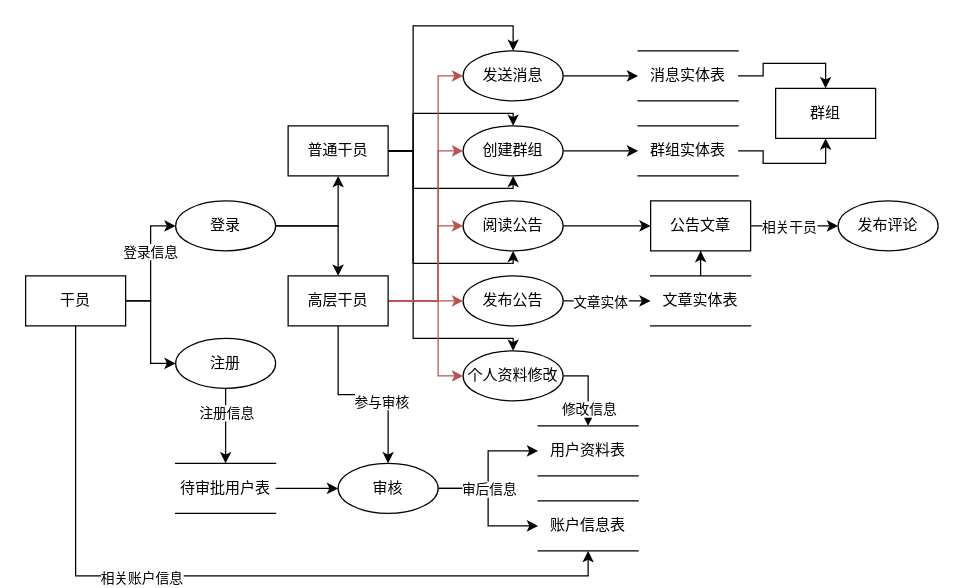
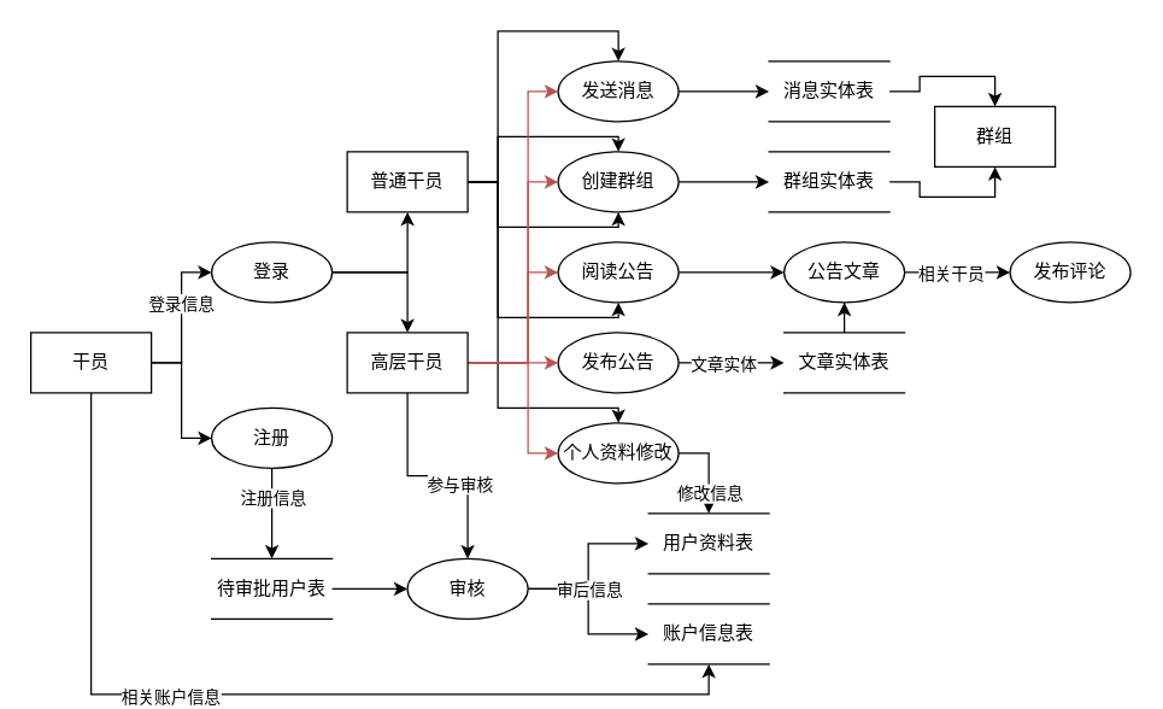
  <mxCell id="0" />
  <mxCell id="1" parent="0" />
  <mxCell id="2" style="edgeStyle=orthogonalEdgeStyle;rounded=0;orthogonalLoop=1;jettySize=auto;html=1;entryX=0;entryY=0.5;entryDx=0;entryDy=0;" edge="1" parent="1" source="7" target="10"><mxGeometry relative="1" as="geometry" /></mxCell>
  <mxCell id="3" style="edgeStyle=orthogonalEdgeStyle;rounded=0;orthogonalLoop=1;jettySize=auto;html=1;exitX=1;exitY=0.5;exitDx=0;exitDy=0;entryX=0;entryY=0.5;entryDx=0;entryDy=0;" edge="1" parent="1" source="7" target="13"><mxGeometry relative="1" as="geometry" /></mxCell>
  <mxCell id="4" value="登录信息" style="edgeLabel;html=1;align=center;verticalAlign=middle;resizable=0;points=[];" vertex="1" connectable="0" parent="3"><mxGeometry x="0.275" y="1" relative="1" as="geometry"><mxPoint y="4" as="offset" /></mxGeometry></mxCell>
  <mxCell id="5" style="edgeStyle=orthogonalEdgeStyle;rounded=0;orthogonalLoop=1;jettySize=auto;html=1;exitX=0.5;exitY=1;exitDx=0;exitDy=0;entryX=0.5;entryY=1;entryDx=0;entryDy=0;" edge="1" parent="1" source="7" target="14"><mxGeometry relative="1" as="geometry" /></mxCell>
  <mxCell id="6" value="相关账户信息" style="edgeLabel;html=1;align=center;verticalAlign=middle;resizable=0;points=[];" vertex="1" connectable="0" parent="5"><mxGeometry x="-0.199" y="-1" relative="1" as="geometry"><mxPoint as="offset" /></mxGeometry></mxCell>
  <mxCell id="7" value="干员" style="rounded=0;whiteSpace=wrap;html=1;" vertex="1" parent="1"><mxGeometry x="20" y="220" width="80" height="40" as="geometry" /></mxCell>
  <mxCell id="8" style="edgeStyle=orthogonalEdgeStyle;rounded=0;orthogonalLoop=1;jettySize=auto;html=1;exitX=0.5;exitY=1;exitDx=0;exitDy=0;entryX=0.5;entryY=0;entryDx=0;entryDy=0;" edge="1" parent="1" source="10" target="17"><mxGeometry relative="1" as="geometry" /></mxCell>
  <mxCell id="9" value="注册信息" style="edgeLabel;html=1;align=center;verticalAlign=middle;resizable=0;points=[];" vertex="1" connectable="0" parent="8"><mxGeometry x="-0.366" relative="1" as="geometry"><mxPoint as="offset" /></mxGeometry></mxCell>
  <mxCell id="10" value="注册" style="ellipse;whiteSpace=wrap;html=1;" vertex="1" parent="1"><mxGeometry x="140" y="270" width="80" height="40" as="geometry" /></mxCell>
  <mxCell id="11" style="edgeStyle=orthogonalEdgeStyle;rounded=0;orthogonalLoop=1;jettySize=auto;html=1;exitX=1;exitY=0.5;exitDx=0;exitDy=0;entryX=0.5;entryY=1;entryDx=0;entryDy=0;" edge="1" parent="1" source="13" target="35"><mxGeometry relative="1" as="geometry" /></mxCell>
  <mxCell id="12" style="edgeStyle=orthogonalEdgeStyle;rounded=0;orthogonalLoop=1;jettySize=auto;html=1;exitX=1;exitY=0.5;exitDx=0;exitDy=0;entryX=0.5;entryY=0;entryDx=0;entryDy=0;" edge="1" parent="1" source="13" target="43"><mxGeometry relative="1" as="geometry" /></mxCell>
  <mxCell id="13" value="登录" style="ellipse;whiteSpace=wrap;html=1;" vertex="1" parent="1"><mxGeometry x="140" y="160" width="80" height="40" as="geometry" /></mxCell>
  <mxCell id="14" value="账户信息表" style="shape=partialRectangle;whiteSpace=wrap;html=1;left=0;right=0;fillColor=none;" vertex="1" parent="1"><mxGeometry x="430" y="400" width="80" height="40" as="geometry" /></mxCell>
  <mxCell id="15" value="用户资料表" style="shape=partialRectangle;whiteSpace=wrap;html=1;left=0;right=0;fillColor=none;" vertex="1" parent="1"><mxGeometry x="430" y="340" width="80" height="40" as="geometry" /></mxCell>
  <mxCell id="16" style="edgeStyle=orthogonalEdgeStyle;rounded=0;orthogonalLoop=1;jettySize=auto;html=1;exitX=1;exitY=0.5;exitDx=0;exitDy=0;entryX=0;entryY=0.5;entryDx=0;entryDy=0;" edge="1" parent="1" source="17" target="29"><mxGeometry relative="1" as="geometry" /></mxCell>
  <mxCell id="17" value="待审批用户表" style="shape=partialRectangle;whiteSpace=wrap;html=1;left=0;right=0;fillColor=none;" vertex="1" parent="1"><mxGeometry x="140" y="370" width="80" height="40" as="geometry" /></mxCell>
  <mxCell id="18" style="edgeStyle=orthogonalEdgeStyle;rounded=0;orthogonalLoop=1;jettySize=auto;html=1;exitX=0.5;exitY=0;exitDx=0;exitDy=0;" edge="1" parent="1" source="19" target="46"><mxGeometry relative="1" as="geometry" /></mxCell>
  <mxCell id="19" value="文章实体表" style="shape=partialRectangle;whiteSpace=wrap;html=1;left=0;right=0;fillColor=none;" vertex="1" parent="1"><mxGeometry x="520" y="220" width="80" height="40" as="geometry" /></mxCell>
  <mxCell id="20" style="edgeStyle=orthogonalEdgeStyle;rounded=0;orthogonalLoop=1;jettySize=auto;html=1;exitX=1;exitY=0.5;exitDx=0;exitDy=0;entryX=0.5;entryY=0;entryDx=0;entryDy=0;" edge="1" parent="1" source="22" target="15"><mxGeometry relative="1" as="geometry" /></mxCell>
  <mxCell id="21" value="修改信息" style="edgeLabel;html=1;align=center;verticalAlign=middle;resizable=0;points=[];" vertex="1" connectable="0" parent="20"><mxGeometry x="0.197" relative="1" as="geometry"><mxPoint y="10" as="offset" /></mxGeometry></mxCell>
  <mxCell id="22" value="个人资料修改" style="ellipse;whiteSpace=wrap;html=1;" vertex="1" parent="1"><mxGeometry x="370" y="280" width="80" height="40" as="geometry" /></mxCell>
  <mxCell id="23" style="edgeStyle=orthogonalEdgeStyle;rounded=0;orthogonalLoop=1;jettySize=auto;html=1;exitX=1;exitY=0.5;exitDx=0;exitDy=0;entryX=0;entryY=0.5;entryDx=0;entryDy=0;" edge="1" parent="1" source="25" target="19"><mxGeometry relative="1" as="geometry" /></mxCell>
  <mxCell id="24" value="文章实体" style="edgeLabel;html=1;align=center;verticalAlign=middle;resizable=0;points=[];" vertex="1" connectable="0" parent="23"><mxGeometry x="-0.33" y="1" relative="1" as="geometry"><mxPoint x="6" y="1" as="offset" /></mxGeometry></mxCell>
  <mxCell id="25" value="发布公告" style="ellipse;whiteSpace=wrap;html=1;" vertex="1" parent="1"><mxGeometry x="370" y="220" width="80" height="40" as="geometry" /></mxCell>
  <mxCell id="26" style="edgeStyle=orthogonalEdgeStyle;rounded=0;orthogonalLoop=1;jettySize=auto;html=1;exitX=1;exitY=0.5;exitDx=0;exitDy=0;entryX=0;entryY=0.5;entryDx=0;entryDy=0;" edge="1" parent="1" source="29" target="15"><mxGeometry relative="1" as="geometry" /></mxCell>
  <mxCell id="27" style="edgeStyle=orthogonalEdgeStyle;rounded=0;orthogonalLoop=1;jettySize=auto;html=1;exitX=1;exitY=0.5;exitDx=0;exitDy=0;entryX=0;entryY=0.5;entryDx=0;entryDy=0;" edge="1" parent="1" source="29" target="14"><mxGeometry relative="1" as="geometry" /></mxCell>
  <mxCell id="28" value="审后信息" style="edgeLabel;html=1;align=center;verticalAlign=middle;resizable=0;points=[];" vertex="1" connectable="0" parent="27"><mxGeometry x="-0.739" y="-1" relative="1" as="geometry"><mxPoint x="26" y="-1" as="offset" /></mxGeometry></mxCell>
  <mxCell id="29" value="审核" style="ellipse;whiteSpace=wrap;html=1;" vertex="1" parent="1"><mxGeometry x="270" y="370" width="80" height="40" as="geometry" /></mxCell>
  <mxCell id="30" style="edgeStyle=orthogonalEdgeStyle;rounded=0;orthogonalLoop=1;jettySize=auto;html=1;exitX=1;exitY=0.5;exitDx=0;exitDy=0;entryX=0.5;entryY=0;entryDx=0;entryDy=0;" edge="1" parent="1" source="35" target="58"><mxGeometry relative="1" as="geometry"><Array as="points"><mxPoint x="330" y="120" /><mxPoint x="330" y="20" /><mxPoint x="410" y="20" /></Array></mxGeometry></mxCell>
  <mxCell id="31" style="edgeStyle=orthogonalEdgeStyle;rounded=0;orthogonalLoop=1;jettySize=auto;html=1;exitX=1;exitY=0.5;exitDx=0;exitDy=0;entryX=0.5;entryY=0;entryDx=0;entryDy=0;" edge="1" parent="1" source="35" target="51"><mxGeometry relative="1" as="geometry"><Array as="points"><mxPoint x="330" y="120" /><mxPoint x="330" y="90" /><mxPoint x="410" y="90" /></Array></mxGeometry></mxCell>
  <mxCell id="32" style="edgeStyle=orthogonalEdgeStyle;rounded=0;orthogonalLoop=1;jettySize=auto;html=1;exitX=1;exitY=0.5;exitDx=0;exitDy=0;entryX=0.5;entryY=1;entryDx=0;entryDy=0;" edge="1" parent="1" source="35" target="51"><mxGeometry relative="1" as="geometry"><mxPoint x="360" y="160" as="targetPoint" /><Array as="points"><mxPoint x="330" y="120" /><mxPoint x="330" y="150" /><mxPoint x="410" y="150" /></Array></mxGeometry></mxCell>
  <mxCell id="33" style="edgeStyle=orthogonalEdgeStyle;rounded=0;orthogonalLoop=1;jettySize=auto;html=1;exitX=1;exitY=0.5;exitDx=0;exitDy=0;entryX=0.5;entryY=1;entryDx=0;entryDy=0;" edge="1" parent="1" source="35" target="48"><mxGeometry relative="1" as="geometry"><mxPoint x="410" y="210" as="targetPoint" /><Array as="points"><mxPoint x="330" y="120" /><mxPoint x="330" y="210" /><mxPoint x="410" y="210" /></Array></mxGeometry></mxCell>
  <mxCell id="34" style="edgeStyle=orthogonalEdgeStyle;rounded=0;orthogonalLoop=1;jettySize=auto;html=1;exitX=1;exitY=0.5;exitDx=0;exitDy=0;" edge="1" parent="1" source="35" target="22"><mxGeometry relative="1" as="geometry"><Array as="points"><mxPoint x="330" y="120" /><mxPoint x="330" y="270" /><mxPoint x="410" y="270" /></Array></mxGeometry></mxCell>
  <mxCell id="35" value="普通干员" style="rounded=0;whiteSpace=wrap;html=1;" vertex="1" parent="1"><mxGeometry x="230" y="100" width="80" height="40" as="geometry" /></mxCell>
  <mxCell id="36" style="edgeStyle=orthogonalEdgeStyle;rounded=0;orthogonalLoop=1;jettySize=auto;html=1;exitX=0.5;exitY=1;exitDx=0;exitDy=0;entryX=0.5;entryY=0;entryDx=0;entryDy=0;" edge="1" parent="1" source="43" target="29"><mxGeometry relative="1" as="geometry" /></mxCell>
  <mxCell id="37" value="参与审核" style="edgeLabel;html=1;align=center;verticalAlign=middle;resizable=0;points=[];" vertex="1" connectable="0" parent="36"><mxGeometry x="0.185" y="-5" relative="1" as="geometry"><mxPoint as="offset" /></mxGeometry></mxCell>
  <mxCell id="38" style="edgeStyle=orthogonalEdgeStyle;rounded=0;orthogonalLoop=1;jettySize=auto;html=1;exitX=1;exitY=0.5;exitDx=0;exitDy=0;entryX=0;entryY=0.5;entryDx=0;entryDy=0;fillColor=#f8cecc;strokeColor=#b85450;" edge="1" parent="1" source="43" target="25"><mxGeometry relative="1" as="geometry" /></mxCell>
  <mxCell id="39" style="edgeStyle=orthogonalEdgeStyle;rounded=0;orthogonalLoop=1;jettySize=auto;html=1;exitX=1;exitY=0.5;exitDx=0;exitDy=0;entryX=0;entryY=0.5;entryDx=0;entryDy=0;fillColor=#f8cecc;strokeColor=#b85450;" edge="1" parent="1" source="43" target="48"><mxGeometry relative="1" as="geometry"><Array as="points"><mxPoint x="350" y="240" /><mxPoint x="350" y="180" /></Array></mxGeometry></mxCell>
  <mxCell id="40" style="edgeStyle=orthogonalEdgeStyle;rounded=0;orthogonalLoop=1;jettySize=auto;html=1;exitX=1;exitY=0.5;exitDx=0;exitDy=0;entryX=0;entryY=0.5;entryDx=0;entryDy=0;fillColor=#f8cecc;strokeColor=#b85450;" edge="1" parent="1" source="43" target="51"><mxGeometry relative="1" as="geometry"><Array as="points"><mxPoint x="350" y="240" /><mxPoint x="350" y="120" /></Array></mxGeometry></mxCell>
  <mxCell id="41" style="edgeStyle=orthogonalEdgeStyle;rounded=0;orthogonalLoop=1;jettySize=auto;html=1;exitX=1;exitY=0.5;exitDx=0;exitDy=0;entryX=0;entryY=0.5;entryDx=0;entryDy=0;fillColor=#f8cecc;strokeColor=#b85450;" edge="1" parent="1" source="43" target="58"><mxGeometry relative="1" as="geometry"><mxPoint x="372" y="60" as="targetPoint" /><Array as="points"><mxPoint x="350" y="240" /><mxPoint x="350" y="60" /></Array></mxGeometry></mxCell>
  <mxCell id="42" style="edgeStyle=orthogonalEdgeStyle;rounded=0;orthogonalLoop=1;jettySize=auto;html=1;exitX=1;exitY=0.5;exitDx=0;exitDy=0;entryX=0;entryY=0.5;entryDx=0;entryDy=0;fillColor=#f8cecc;strokeColor=#b85450;" edge="1" parent="1" source="43" target="22"><mxGeometry relative="1" as="geometry"><Array as="points"><mxPoint x="350" y="240" /><mxPoint x="350" y="300" /></Array></mxGeometry></mxCell>
  <mxCell id="43" value="高层干员" style="rounded=0;whiteSpace=wrap;html=1;" vertex="1" parent="1"><mxGeometry x="230" y="220" width="80" height="40" as="geometry" /></mxCell>
  <mxCell id="44" style="edgeStyle=orthogonalEdgeStyle;rounded=0;orthogonalLoop=1;jettySize=auto;html=1;exitX=1;exitY=0.5;exitDx=0;exitDy=0;entryX=0;entryY=0.5;entryDx=0;entryDy=0;" edge="1" parent="1" source="46" target="49"><mxGeometry relative="1" as="geometry" /></mxCell>
  <mxCell id="45" value="相关干员" style="edgeLabel;html=1;align=center;verticalAlign=middle;resizable=0;points=[];" vertex="1" connectable="0" parent="44"><mxGeometry x="-0.366" relative="1" as="geometry"><mxPoint x="8" as="offset" /></mxGeometry></mxCell>
- <mxCell id="46" value="公告文章" style="rounded=0;whiteSpace=wrap;html=1;" vertex="1" parent="1"><mxGeometry x="520" y="160" width="80" height="40" as="geometry" /></mxCell>
+ <mxCell id="46" value="公告文章" style="ellipse;whiteSpace=wrap;html=1;" vertex="1" parent="1"><mxGeometry x="520" y="160" width="80" height="40" as="geometry" /></mxCell>
  <mxCell id="47" style="edgeStyle=orthogonalEdgeStyle;rounded=0;orthogonalLoop=1;jettySize=auto;html=1;exitX=1;exitY=0.5;exitDx=0;exitDy=0;entryX=0;entryY=0.5;entryDx=0;entryDy=0;" edge="1" parent="1" source="48" target="46"><mxGeometry relative="1" as="geometry" /></mxCell>
  <mxCell id="48" value="阅读公告" style="ellipse;whiteSpace=wrap;html=1;" vertex="1" parent="1"><mxGeometry x="370" y="160" width="80" height="40" as="geometry" /></mxCell>
  <mxCell id="49" value="发布评论" style="ellipse;whiteSpace=wrap;html=1;" vertex="1" parent="1"><mxGeometry x="670" y="160" width="80" height="40" as="geometry" /></mxCell>
  <mxCell id="50" style="edgeStyle=orthogonalEdgeStyle;rounded=0;orthogonalLoop=1;jettySize=auto;html=1;exitX=1;exitY=0.5;exitDx=0;exitDy=0;entryX=0;entryY=0.5;entryDx=0;entryDy=0;" edge="1" parent="1" source="51" target="53"><mxGeometry relative="1" as="geometry" /></mxCell>
  <mxCell id="51" value="创建群组" style="ellipse;whiteSpace=wrap;html=1;" vertex="1" parent="1"><mxGeometry x="370" y="100" width="80" height="40" as="geometry" /></mxCell>
  <mxCell id="52" style="edgeStyle=orthogonalEdgeStyle;rounded=0;orthogonalLoop=1;jettySize=auto;html=1;exitX=1;exitY=0.5;exitDx=0;exitDy=0;entryX=0.5;entryY=1;entryDx=0;entryDy=0;" edge="1" parent="1" source="53" target="56"><mxGeometry relative="1" as="geometry" /></mxCell>
  <mxCell id="53" value="群组实体表" style="shape=partialRectangle;whiteSpace=wrap;html=1;left=0;right=0;fillColor=none;" vertex="1" parent="1"><mxGeometry x="510" y="100" width="80" height="40" as="geometry" /></mxCell>
  <mxCell id="54" style="edgeStyle=orthogonalEdgeStyle;rounded=0;orthogonalLoop=1;jettySize=auto;html=1;exitX=1;exitY=0.5;exitDx=0;exitDy=0;entryX=0.5;entryY=0;entryDx=0;entryDy=0;" edge="1" parent="1" source="55" target="56"><mxGeometry relative="1" as="geometry" /></mxCell>
  <mxCell id="55" value="消息实体表" style="shape=partialRectangle;whiteSpace=wrap;html=1;left=0;right=0;fillColor=none;" vertex="1" parent="1"><mxGeometry x="510" y="40" width="80" height="40" as="geometry" /></mxCell>
  <mxCell id="56" value="群组" style="rounded=0;whiteSpace=wrap;html=1;" vertex="1" parent="1"><mxGeometry x="620" y="70" width="80" height="40" as="geometry" /></mxCell>
  <mxCell id="57" style="edgeStyle=orthogonalEdgeStyle;rounded=0;orthogonalLoop=1;jettySize=auto;html=1;exitX=1;exitY=0.5;exitDx=0;exitDy=0;entryX=0;entryY=0.5;entryDx=0;entryDy=0;" edge="1" parent="1" source="58" target="55"><mxGeometry relative="1" as="geometry" /></mxCell>
  <mxCell id="58" value="发送消息" style="ellipse;whiteSpace=wrap;html=1;" vertex="1" parent="1"><mxGeometry x="370" y="40" width="80" height="40" as="geometry" /></mxCell>
